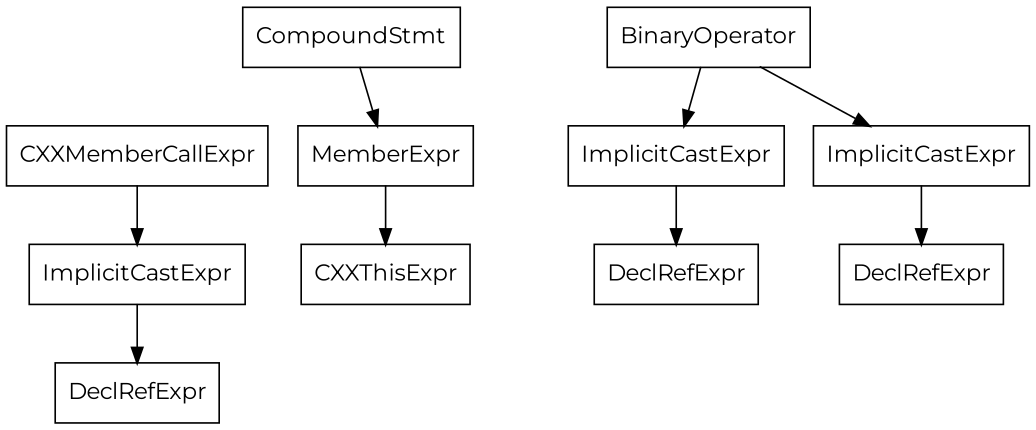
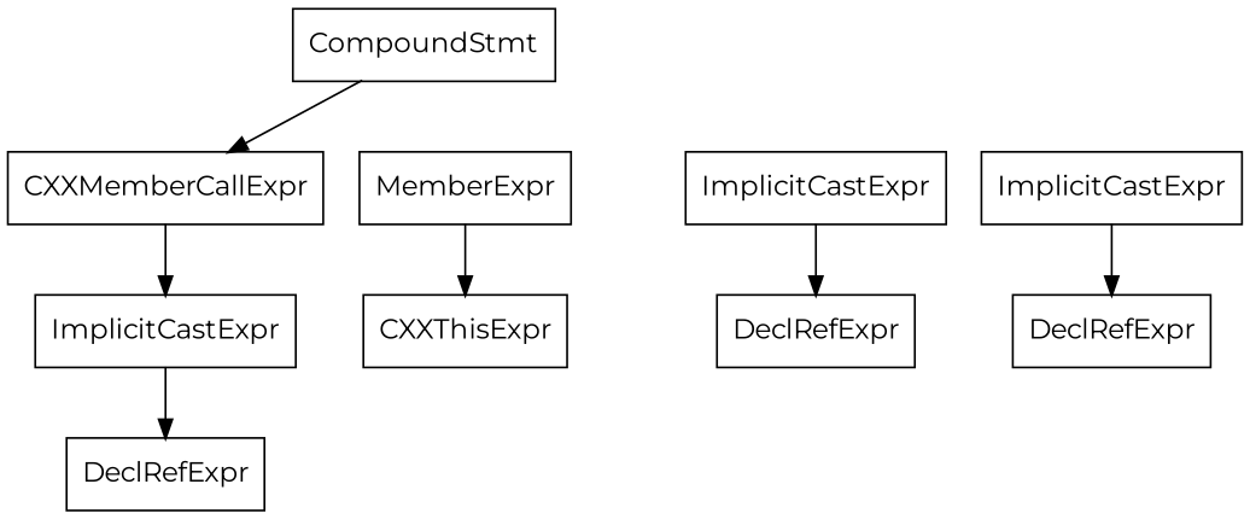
  digraph {
    fontname=Montserrat
    node [fontname=Montserrat shape=record]
    edge [fontname=Montserrat]
    n1 [label="{CompoundStmt}"]
    n2 [label="{CXXMemberCallExpr}"]
    n3 [label="{ImplicitCastExpr}"]
    n4 [label="{MemberExpr}"]
    n5 [label="{CXXThisExpr}"]
    n6 [label="{DeclRefExpr}"]
-   n7 [label="{BinaryOperator}"]
    n8 [label="{ImplicitCastExpr}"]
    n9 [label="{ImplicitCastExpr}"]
    n10 [label="{DeclRefExpr}"]
    n11 [label="{DeclRefExpr}"]
-   n1 -> n4
+   n1 -> n2
    n2 -> n3
    n3 -> n6
    n4 -> n5
-   n7 -> n8
-   n7 -> n9
    n8 -> n10
    n9 -> n11
  }
